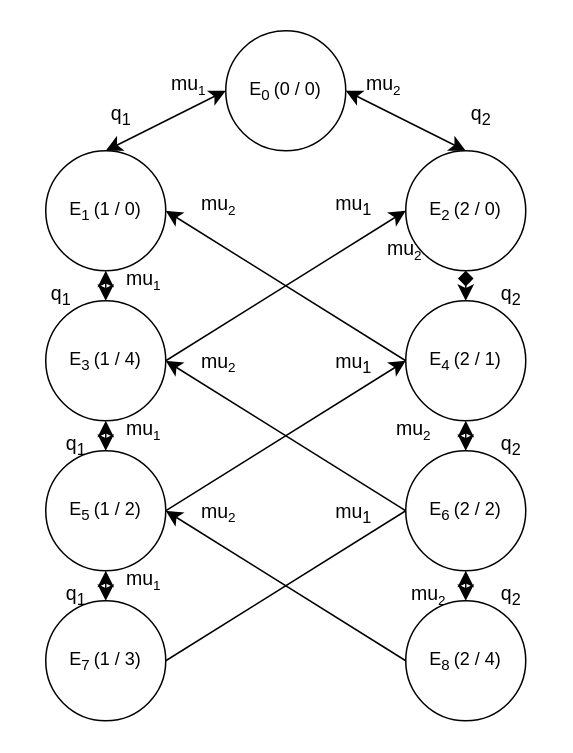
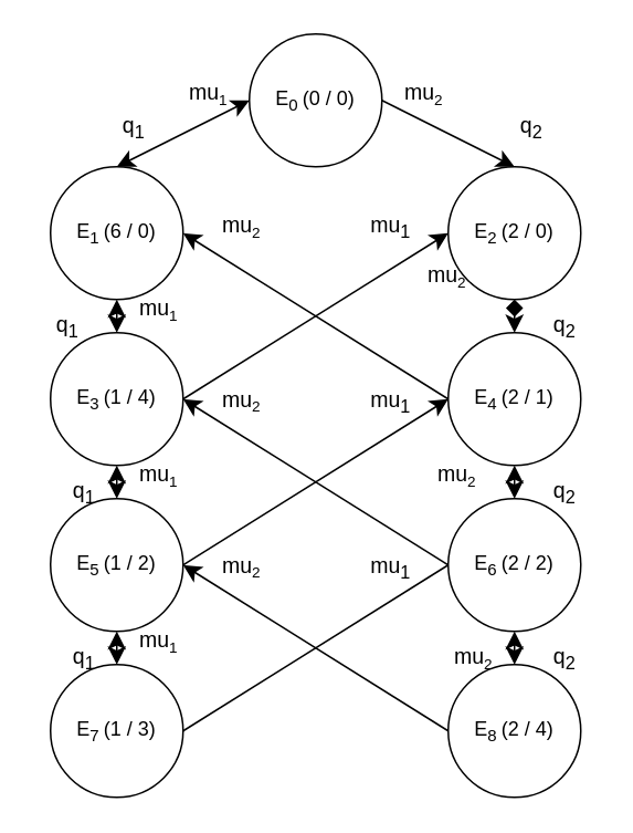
  <mxCell id="0" />
  <mxCell id="1" parent="0" />
  <mxCell id="2" value="E&lt;sub&gt;0 &lt;/sub&gt;(0 / 0)" style="ellipse;whiteSpace=wrap;html=1;aspect=fixed;" vertex="1" parent="1"><mxGeometry x="150" y="20" width="80" height="80" as="geometry" /></mxCell>
- <mxCell id="3" value="E&lt;sub&gt;1&amp;nbsp;&lt;/sub&gt;(1 / 0)" style="ellipse;whiteSpace=wrap;html=1;aspect=fixed;" vertex="1" parent="1"><mxGeometry x="30" y="100" width="80" height="80" as="geometry" /></mxCell>
+ <mxCell id="3" value="E&lt;sub&gt;1&amp;nbsp;&lt;/sub&gt;(6 / 0)" style="ellipse;whiteSpace=wrap;html=1;aspect=fixed;" vertex="1" parent="1"><mxGeometry x="30" y="100" width="80" height="80" as="geometry" /></mxCell>
  <mxCell id="4" value="E&lt;sub&gt;2&amp;nbsp;&lt;/sub&gt;(2 / 0)" style="ellipse;whiteSpace=wrap;html=1;aspect=fixed;" vertex="1" parent="1"><mxGeometry x="270" y="100" width="80" height="80" as="geometry" /></mxCell>
  <mxCell id="5" value="E&lt;sub&gt;3&amp;nbsp;&lt;/sub&gt;(1 / 4)" style="ellipse;whiteSpace=wrap;html=1;aspect=fixed;" vertex="1" parent="1"><mxGeometry x="30" y="200" width="80" height="80" as="geometry" /></mxCell>
  <mxCell id="6" value="E&lt;sub&gt;4&amp;nbsp;&lt;/sub&gt;(2 / 1)" style="ellipse;whiteSpace=wrap;html=1;aspect=fixed;" vertex="1" parent="1"><mxGeometry x="270" y="200" width="80" height="80" as="geometry" /></mxCell>
  <mxCell id="7" value="E&lt;sub&gt;5&amp;nbsp;&lt;/sub&gt;(1 / 2)" style="ellipse;whiteSpace=wrap;html=1;aspect=fixed;" vertex="1" parent="1"><mxGeometry x="30" y="300" width="80" height="80" as="geometry" /></mxCell>
  <mxCell id="8" value="E&lt;sub&gt;6&amp;nbsp;&lt;/sub&gt;(2 / 2)" style="ellipse;whiteSpace=wrap;html=1;aspect=fixed;" vertex="1" parent="1"><mxGeometry x="270" y="300" width="80" height="80" as="geometry" /></mxCell>
  <mxCell id="9" value="E&lt;sub&gt;7&amp;nbsp;&lt;/sub&gt;(1 / 3)" style="ellipse;whiteSpace=wrap;html=1;aspect=fixed;" vertex="1" parent="1"><mxGeometry x="30" y="400" width="80" height="80" as="geometry" /></mxCell>
  <mxCell id="10" value="E&lt;sub&gt;8&amp;nbsp;&lt;/sub&gt;(2 / 4)" style="ellipse;whiteSpace=wrap;html=1;aspect=fixed;" vertex="1" parent="1"><mxGeometry x="270" y="400" width="80" height="80" as="geometry" /></mxCell>
  <mxCell id="11" value="" style="endArrow=classic;startArrow=classic;html=1;rounded=0;fontSize=12;startSize=8;endSize=8;curved=1;entryX=0;entryY=0.5;entryDx=0;entryDy=0;exitX=0.5;exitY=0;exitDx=0;exitDy=0;" edge="1" parent="1" source="3" target="2"><mxGeometry width="50" height="50" relative="1" as="geometry"><mxPoint x="170" y="290" as="sourcePoint" /><mxPoint x="220" y="240" as="targetPoint" /></mxGeometry></mxCell>
- <mxCell id="12" value="" style="endArrow=classic;startArrow=classic;html=1;rounded=0;fontSize=12;startSize=8;endSize=8;curved=1;entryX=1;entryY=0.5;entryDx=0;entryDy=0;exitX=0.5;exitY=0;exitDx=0;exitDy=0;" edge="1" parent="1" source="4" target="2"><mxGeometry width="50" height="50" relative="1" as="geometry"><mxPoint x="80" y="110" as="sourcePoint" /><mxPoint x="160" y="70" as="targetPoint" /></mxGeometry></mxCell>
+ <mxCell id="12" value="" style="endArrow=none;startArrow=classic;html=1;rounded=0;fontSize=12;startSize=8;endSize=8;curved=1;entryX=1;entryY=0.5;entryDx=0;entryDy=0;exitX=0.5;exitY=0;exitDx=0;exitDy=0;" edge="1" parent="1" source="4" target="2"><mxGeometry width="50" height="50" relative="1" as="geometry"><mxPoint x="80" y="110" as="sourcePoint" /><mxPoint x="160" y="70" as="targetPoint" /></mxGeometry></mxCell>
  <mxCell id="13" value="" style="endArrow=classic;startArrow=classic;html=1;rounded=0;fontSize=12;startSize=8;endSize=8;curved=1;entryX=0;entryY=0.5;entryDx=0;entryDy=0;" edge="1" parent="1" source="5"><mxGeometry width="50" height="50" relative="1" as="geometry"><mxPoint x="-10" y="220" as="sourcePoint" /><mxPoint x="70" y="180" as="targetPoint" /></mxGeometry></mxCell>
  <mxCell id="14" value="" style="endArrow=diamond;startArrow=classic;html=1;rounded=0;fontSize=12;startSize=8;endSize=8;curved=1;entryX=0.5;entryY=1;entryDx=0;entryDy=0;" edge="1" parent="1" source="6" target="4"><mxGeometry width="50" height="50" relative="1" as="geometry"><mxPoint x="170" y="290" as="sourcePoint" /><mxPoint x="220" y="240" as="targetPoint" /></mxGeometry></mxCell>
  <mxCell id="15" value="" style="endArrow=classic;startArrow=classic;html=1;rounded=0;fontSize=12;startSize=8;endSize=8;curved=1;entryX=0.5;entryY=1;entryDx=0;entryDy=0;exitX=0.5;exitY=0;exitDx=0;exitDy=0;" edge="1" parent="1" source="7" target="5"><mxGeometry width="50" height="50" relative="1" as="geometry"><mxPoint x="170" y="290" as="sourcePoint" /><mxPoint x="220" y="240" as="targetPoint" /></mxGeometry></mxCell>
  <mxCell id="16" value="" style="endArrow=classic;startArrow=classic;html=1;rounded=0;fontSize=12;startSize=8;endSize=8;curved=1;entryX=0.5;entryY=1;entryDx=0;entryDy=0;" edge="1" parent="1" source="9" target="7"><mxGeometry width="50" height="50" relative="1" as="geometry"><mxPoint x="80" y="310" as="sourcePoint" /><mxPoint x="80" y="290" as="targetPoint" /></mxGeometry></mxCell>
  <mxCell id="17" value="" style="endArrow=classic;startArrow=classic;html=1;rounded=0;fontSize=12;startSize=8;endSize=8;curved=1;entryX=0.5;entryY=1;entryDx=0;entryDy=0;exitX=0.5;exitY=0;exitDx=0;exitDy=0;" edge="1" parent="1" source="8" target="6"><mxGeometry width="50" height="50" relative="1" as="geometry"><mxPoint x="80" y="310" as="sourcePoint" /><mxPoint x="80" y="290" as="targetPoint" /></mxGeometry></mxCell>
  <mxCell id="18" value="" style="endArrow=classic;startArrow=classic;html=1;rounded=0;fontSize=12;startSize=8;endSize=8;curved=1;entryX=0.5;entryY=0;entryDx=0;entryDy=0;exitX=0.5;exitY=1;exitDx=0;exitDy=0;" edge="1" parent="1" source="8" target="10"><mxGeometry width="50" height="50" relative="1" as="geometry"><mxPoint x="320" y="310" as="sourcePoint" /><mxPoint x="320" y="290" as="targetPoint" /></mxGeometry></mxCell>
  <mxCell id="19" value="" style="endArrow=none;html=1;rounded=0;fontSize=12;startSize=8;endSize=8;curved=1;exitX=1;exitY=0.5;exitDx=0;exitDy=0;entryX=0;entryY=0.5;entryDx=0;entryDy=0;" edge="1" parent="1" source="9" target="8"><mxGeometry width="50" height="50" relative="1" as="geometry"><mxPoint x="170" y="290" as="sourcePoint" /><mxPoint x="220" y="240" as="targetPoint" /></mxGeometry></mxCell>
  <mxCell id="20" value="" style="endArrow=classic;html=1;rounded=0;fontSize=12;startSize=8;endSize=8;curved=1;exitX=0;exitY=0.5;exitDx=0;exitDy=0;entryX=1;entryY=0.5;entryDx=0;entryDy=0;" edge="1" parent="1"><mxGeometry width="50" height="50" relative="1" as="geometry"><mxPoint x="270" y="340" as="sourcePoint" /><mxPoint x="110" y="240" as="targetPoint" /></mxGeometry></mxCell>
  <mxCell id="21" value="" style="endArrow=classic;html=1;rounded=0;fontSize=12;startSize=8;endSize=8;curved=1;exitX=0;exitY=0.5;exitDx=0;exitDy=0;entryX=1;entryY=0.5;entryDx=0;entryDy=0;" edge="1" parent="1"><mxGeometry width="50" height="50" relative="1" as="geometry"><mxPoint x="270" y="440" as="sourcePoint" /><mxPoint x="110" y="340" as="targetPoint" /></mxGeometry></mxCell>
  <mxCell id="22" value="" style="endArrow=classic;html=1;rounded=0;fontSize=12;startSize=8;endSize=8;curved=1;exitX=1;exitY=0.5;exitDx=0;exitDy=0;entryX=0;entryY=0.5;entryDx=0;entryDy=0;" edge="1" parent="1"><mxGeometry width="50" height="50" relative="1" as="geometry"><mxPoint x="110" y="340" as="sourcePoint" /><mxPoint x="270" y="240" as="targetPoint" /></mxGeometry></mxCell>
  <mxCell id="23" value="" style="endArrow=classic;html=1;rounded=0;fontSize=12;startSize=8;endSize=8;curved=1;exitX=1;exitY=0.5;exitDx=0;exitDy=0;entryX=0;entryY=0.5;entryDx=0;entryDy=0;" edge="1" parent="1"><mxGeometry width="50" height="50" relative="1" as="geometry"><mxPoint x="110" y="240" as="sourcePoint" /><mxPoint x="270" y="140" as="targetPoint" /></mxGeometry></mxCell>
  <mxCell id="24" value="" style="endArrow=classic;html=1;rounded=0;fontSize=12;startSize=8;endSize=8;curved=1;exitX=0;exitY=0.5;exitDx=0;exitDy=0;entryX=1;entryY=0.5;entryDx=0;entryDy=0;" edge="1" parent="1"><mxGeometry width="50" height="50" relative="1" as="geometry"><mxPoint x="270" y="240" as="sourcePoint" /><mxPoint x="110" y="140" as="targetPoint" /></mxGeometry></mxCell>
  <mxCell id="25" value="&lt;font style=&quot;font-size: 13px;&quot;&gt;q&lt;sub&gt;1&lt;/sub&gt;&lt;/font&gt;" style="text;html=1;align=center;verticalAlign=middle;resizable=0;points=[];autosize=1;strokeColor=none;fillColor=none;fontSize=16;" vertex="1" parent="1"><mxGeometry x="60" y="60" width="40" height="30" as="geometry" /></mxCell>
  <mxCell id="26" value="&lt;font style=&quot;font-size: 13px;&quot;&gt;q&lt;sub&gt;1&lt;/sub&gt;&lt;/font&gt;" style="text;html=1;align=center;verticalAlign=middle;resizable=0;points=[];autosize=1;strokeColor=none;fillColor=none;fontSize=16;" vertex="1" parent="1"><mxGeometry x="20" y="180" width="40" height="30" as="geometry" /></mxCell>
  <mxCell id="27" value="&lt;font style=&quot;font-size: 13px;&quot;&gt;q&lt;sub&gt;1&lt;/sub&gt;&lt;/font&gt;" style="text;html=1;align=center;verticalAlign=middle;resizable=0;points=[];autosize=1;strokeColor=none;fillColor=none;fontSize=16;" vertex="1" parent="1"><mxGeometry x="30" y="280" width="40" height="30" as="geometry" /></mxCell>
  <mxCell id="28" value="&lt;font style=&quot;font-size: 13px;&quot;&gt;q&lt;sub&gt;1&lt;/sub&gt;&lt;/font&gt;" style="text;html=1;align=center;verticalAlign=middle;resizable=0;points=[];autosize=1;strokeColor=none;fillColor=none;fontSize=16;" vertex="1" parent="1"><mxGeometry x="30" y="380" width="40" height="30" as="geometry" /></mxCell>
  <mxCell id="29" value="&lt;font style=&quot;font-size: 13px;&quot;&gt;q&lt;sub&gt;2&lt;/sub&gt;&lt;/font&gt;" style="text;html=1;align=center;verticalAlign=middle;resizable=0;points=[];autosize=1;strokeColor=none;fillColor=none;fontSize=16;" vertex="1" parent="1"><mxGeometry x="300" y="60" width="40" height="30" as="geometry" /></mxCell>
  <mxCell id="30" value="&lt;font style=&quot;font-size: 13px;&quot;&gt;q&lt;sub&gt;2&lt;/sub&gt;&lt;/font&gt;" style="text;html=1;align=center;verticalAlign=middle;resizable=0;points=[];autosize=1;strokeColor=none;fillColor=none;fontSize=16;" vertex="1" parent="1"><mxGeometry x="320" y="180" width="40" height="30" as="geometry" /></mxCell>
  <mxCell id="31" value="&lt;font style=&quot;font-size: 13px;&quot;&gt;q&lt;sub&gt;2&lt;/sub&gt;&lt;/font&gt;" style="text;html=1;align=center;verticalAlign=middle;resizable=0;points=[];autosize=1;strokeColor=none;fillColor=none;fontSize=16;" vertex="1" parent="1"><mxGeometry x="320" y="280" width="40" height="30" as="geometry" /></mxCell>
  <mxCell id="32" value="&lt;font style=&quot;font-size: 13px;&quot;&gt;q&lt;sub&gt;2&lt;/sub&gt;&lt;/font&gt;" style="text;html=1;align=center;verticalAlign=middle;resizable=0;points=[];autosize=1;strokeColor=none;fillColor=none;fontSize=16;" vertex="1" parent="1"><mxGeometry x="320" y="380" width="40" height="30" as="geometry" /></mxCell>
  <mxCell id="33" value="&lt;span style=&quot;font-size: 13px;&quot;&gt;mu&lt;sub&gt;1&lt;/sub&gt;&lt;/span&gt;" style="text;html=1;align=center;verticalAlign=middle;resizable=0;points=[];autosize=1;strokeColor=none;fillColor=none;fontSize=16;" vertex="1" parent="1"><mxGeometry x="210" y="120" width="50" height="30" as="geometry" /></mxCell>
  <mxCell id="34" value="&lt;span style=&quot;font-size: 13px;&quot;&gt;mu&lt;sub&gt;1&lt;/sub&gt;&lt;/span&gt;" style="text;html=1;align=center;verticalAlign=middle;resizable=0;points=[];autosize=1;strokeColor=none;fillColor=none;fontSize=16;" vertex="1" parent="1"><mxGeometry x="210" y="225" width="50" height="30" as="geometry" /></mxCell>
  <mxCell id="35" value="&lt;span style=&quot;font-size: 13px;&quot;&gt;mu&lt;sub&gt;1&lt;/sub&gt;&lt;/span&gt;" style="text;html=1;align=center;verticalAlign=middle;resizable=0;points=[];autosize=1;strokeColor=none;fillColor=none;fontSize=16;" vertex="1" parent="1"><mxGeometry x="210" y="325" width="50" height="30" as="geometry" /></mxCell>
  <mxCell id="36" value="&lt;span style=&quot;font-size: 13px;&quot;&gt;mu&lt;/span&gt;&lt;span style=&quot;font-size: 10.833px;&quot;&gt;&lt;sub&gt;2&lt;/sub&gt;&lt;/span&gt;" style="text;html=1;align=center;verticalAlign=middle;resizable=0;points=[];autosize=1;strokeColor=none;fillColor=none;fontSize=16;" vertex="1" parent="1"><mxGeometry x="120" y="325" width="50" height="30" as="geometry" /></mxCell>
  <mxCell id="37" value="&lt;span style=&quot;font-size: 13px;&quot;&gt;mu&lt;/span&gt;&lt;span style=&quot;font-size: 10.833px;&quot;&gt;&lt;sub&gt;2&lt;/sub&gt;&lt;/span&gt;" style="text;html=1;align=center;verticalAlign=middle;resizable=0;points=[];autosize=1;strokeColor=none;fillColor=none;fontSize=16;" vertex="1" parent="1"><mxGeometry x="120" y="225" width="50" height="30" as="geometry" /></mxCell>
  <mxCell id="38" value="&lt;span style=&quot;font-size: 13px;&quot;&gt;mu&lt;/span&gt;&lt;span style=&quot;font-size: 10.833px;&quot;&gt;&lt;sub&gt;2&lt;/sub&gt;&lt;/span&gt;" style="text;html=1;align=center;verticalAlign=middle;resizable=0;points=[];autosize=1;strokeColor=none;fillColor=none;fontSize=16;" vertex="1" parent="1"><mxGeometry x="244" y="150" width="50" height="30" as="geometry" /></mxCell>
  <mxCell id="39" value="&lt;span style=&quot;font-size: 13px;&quot;&gt;mu&lt;/span&gt;&lt;span style=&quot;font-size: 10.833px;&quot;&gt;&lt;sub&gt;2&lt;/sub&gt;&lt;/span&gt;" style="text;html=1;align=center;verticalAlign=middle;resizable=0;points=[];autosize=1;strokeColor=none;fillColor=none;fontSize=16;" vertex="1" parent="1"><mxGeometry x="120" y="120" width="50" height="30" as="geometry" /></mxCell>
  <mxCell id="40" value="&lt;span style=&quot;font-size: 13px;&quot;&gt;mu&lt;/span&gt;&lt;span style=&quot;font-size: 10.833px;&quot;&gt;&lt;sub&gt;2&lt;/sub&gt;&lt;/span&gt;" style="text;html=1;align=center;verticalAlign=middle;resizable=0;points=[];autosize=1;strokeColor=none;fillColor=none;fontSize=16;" vertex="1" parent="1"><mxGeometry x="250" y="270" width="50" height="30" as="geometry" /></mxCell>
  <mxCell id="41" value="&lt;span style=&quot;font-size: 13px;&quot;&gt;mu&lt;/span&gt;&lt;span style=&quot;font-size: 10.833px;&quot;&gt;&lt;sub&gt;2&lt;/sub&gt;&lt;/span&gt;" style="text;html=1;align=center;verticalAlign=middle;resizable=0;points=[];autosize=1;strokeColor=none;fillColor=none;fontSize=16;" vertex="1" parent="1"><mxGeometry x="260" y="380" width="50" height="30" as="geometry" /></mxCell>
  <mxCell id="42" value="&lt;span style=&quot;font-size: 13px;&quot;&gt;mu&lt;/span&gt;&lt;span style=&quot;font-size: 10.833px;&quot;&gt;&lt;sub&gt;1&lt;/sub&gt;&lt;/span&gt;" style="text;html=1;align=center;verticalAlign=middle;resizable=0;points=[];autosize=1;strokeColor=none;fillColor=none;fontSize=16;" vertex="1" parent="1"><mxGeometry x="70" y="370" width="50" height="30" as="geometry" /></mxCell>
  <mxCell id="43" value="&lt;span style=&quot;font-size: 13px;&quot;&gt;mu&lt;/span&gt;&lt;span style=&quot;font-size: 10.833px;&quot;&gt;&lt;sub&gt;1&lt;/sub&gt;&lt;/span&gt;" style="text;html=1;align=center;verticalAlign=middle;resizable=0;points=[];autosize=1;strokeColor=none;fillColor=none;fontSize=16;" vertex="1" parent="1"><mxGeometry x="70" y="270" width="50" height="30" as="geometry" /></mxCell>
  <mxCell id="44" value="&lt;span style=&quot;font-size: 13px;&quot;&gt;mu&lt;/span&gt;&lt;span style=&quot;font-size: 10.833px;&quot;&gt;&lt;sub&gt;1&lt;/sub&gt;&lt;/span&gt;" style="text;html=1;align=center;verticalAlign=middle;resizable=0;points=[];autosize=1;strokeColor=none;fillColor=none;fontSize=16;" vertex="1" parent="1"><mxGeometry x="70" y="170" width="50" height="30" as="geometry" /></mxCell>
  <mxCell id="45" value="&lt;span style=&quot;font-size: 13px;&quot;&gt;mu&lt;/span&gt;&lt;span style=&quot;font-size: 10.833px;&quot;&gt;&lt;sub&gt;1&lt;/sub&gt;&lt;/span&gt;" style="text;html=1;align=center;verticalAlign=middle;resizable=0;points=[];autosize=1;strokeColor=none;fillColor=none;fontSize=16;" vertex="1" parent="1"><mxGeometry x="100" y="40" width="50" height="30" as="geometry" /></mxCell>
  <mxCell id="46" value="&lt;span style=&quot;font-size: 13px;&quot;&gt;mu&lt;/span&gt;&lt;span style=&quot;font-size: 10.833px;&quot;&gt;&lt;sub&gt;2&lt;/sub&gt;&lt;/span&gt;" style="text;html=1;align=center;verticalAlign=middle;resizable=0;points=[];autosize=1;strokeColor=none;fillColor=none;fontSize=16;" vertex="1" parent="1"><mxGeometry x="230" y="40" width="50" height="30" as="geometry" /></mxCell>
